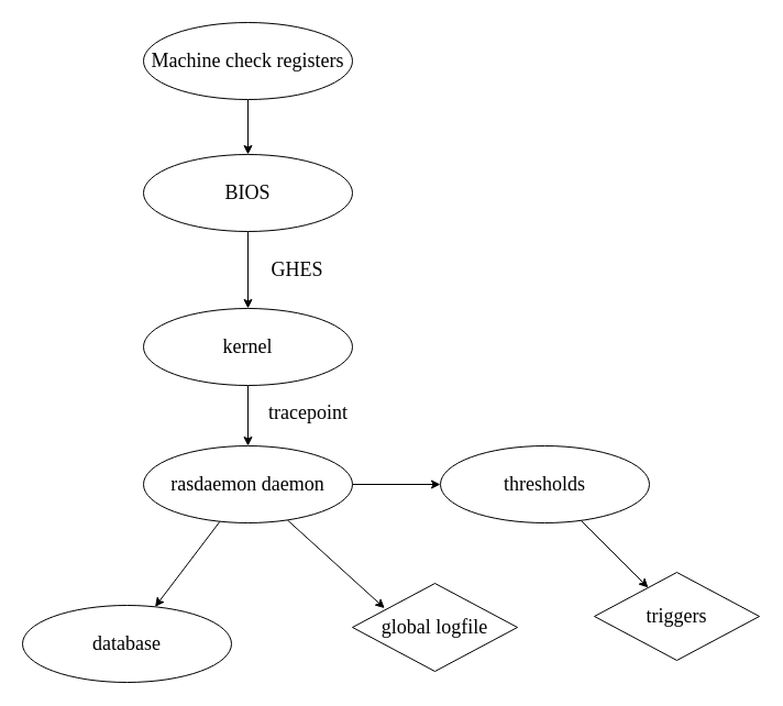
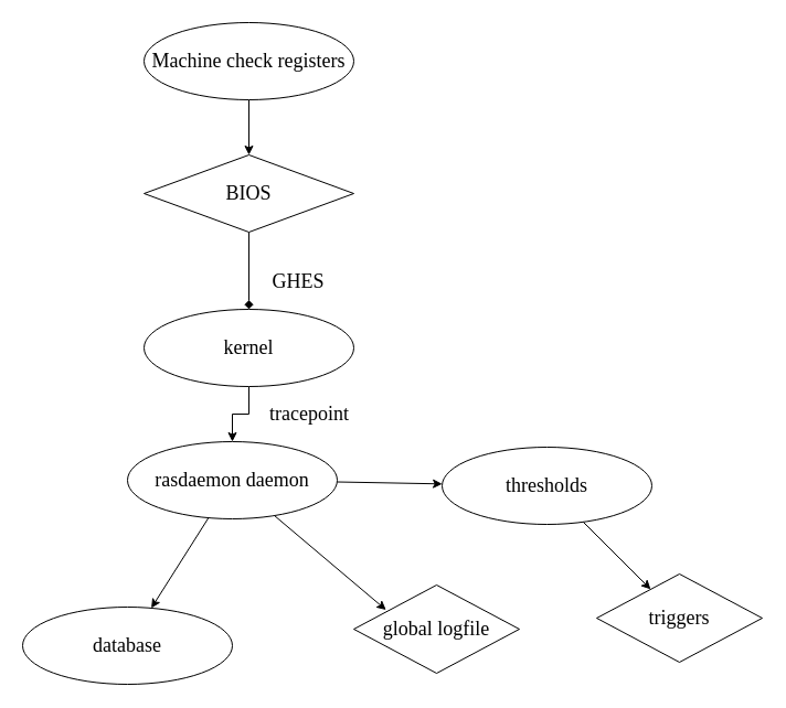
  <mxCell id="0" />
  <mxCell id="1" parent="0" />
  <mxCell id="2" value="" style="edgeStyle=orthogonalEdgeStyle;rounded=0;orthogonalLoop=1;jettySize=auto;html=1;fontFamily=Comic Sans MS;fontSize=18;" edge="1" parent="1" source="3" target="5"><mxGeometry relative="1" as="geometry" /></mxCell>
  <mxCell id="3" value="&lt;font style=&quot;font-size: 18px;&quot; face=&quot;Comic Sans MS&quot;&gt;Machine check registers&lt;/font&gt;" style="ellipse;whiteSpace=wrap;html=1;" vertex="1" parent="1"><mxGeometry x="130" y="20" width="190" height="70" as="geometry" /></mxCell>
- <mxCell id="4" value="" style="edgeStyle=orthogonalEdgeStyle;rounded=0;orthogonalLoop=1;jettySize=auto;html=1;fontFamily=Comic Sans MS;fontSize=18;" edge="1" parent="1" source="5" target="7"><mxGeometry relative="1" as="geometry" /></mxCell>
- <mxCell id="5" value="&lt;font style=&quot;font-size: 18px;&quot; face=&quot;Comic Sans MS&quot;&gt;BIOS&lt;/font&gt;" style="ellipse;whiteSpace=wrap;html=1;" vertex="1" parent="1"><mxGeometry x="130" y="140" width="190" height="70" as="geometry" /></mxCell>
+ <mxCell id="4" value="" style="edgeStyle=orthogonalEdgeStyle;rounded=0;orthogonalLoop=1;jettySize=auto;html=1;fontFamily=Comic Sans MS;fontSize=18;endArrow=diamond;" edge="1" parent="1" source="5" target="7"><mxGeometry relative="1" as="geometry" /></mxCell>
+ <mxCell id="5" value="&lt;font style=&quot;font-size: 18px;&quot; face=&quot;Comic Sans MS&quot;&gt;BIOS&lt;/font&gt;" style="rhombus;whiteSpace=wrap;html=1;" vertex="1" parent="1"><mxGeometry x="130" y="140" width="190" height="70" as="geometry" /></mxCell>
  <mxCell id="6" value="" style="edgeStyle=orthogonalEdgeStyle;rounded=0;orthogonalLoop=1;jettySize=auto;html=1;fontFamily=Comic Sans MS;fontSize=18;" edge="1" parent="1" source="7" target="12"><mxGeometry relative="1" as="geometry" /></mxCell>
  <mxCell id="7" value="&lt;font face=&quot;Comic Sans MS&quot;&gt;&lt;span style=&quot;font-size: 18px;&quot;&gt;kernel&lt;/span&gt;&lt;/font&gt;" style="ellipse;whiteSpace=wrap;html=1;" vertex="1" parent="1"><mxGeometry x="130" y="280" width="190" height="70" as="geometry" /></mxCell>
- <mxCell id="8" value="GHES" style="text;html=1;strokeColor=none;fillColor=none;align=center;verticalAlign=middle;whiteSpace=wrap;rounded=0;fontFamily=Comic Sans MS;fontSize=18;" vertex="1" parent="1"><mxGeometry x="240" y="230" width="60" height="30" as="geometry" /></mxCell>
+ <mxCell id="8" value="GHES" style="text;html=1;strokeColor=none;fillColor=none;align=center;verticalAlign=middle;whiteSpace=wrap;rounded=0;fontFamily=Comic Sans MS;fontSize=18;" vertex="1" parent="1"><mxGeometry x="240" y="240" width="60" height="30" as="geometry" /></mxCell>
  <mxCell id="9" value="" style="rounded=0;orthogonalLoop=1;jettySize=auto;html=1;fontFamily=Comic Sans MS;fontSize=18;" edge="1" parent="1" source="12" target="14"><mxGeometry relative="1" as="geometry" /></mxCell>
  <mxCell id="10" value="" style="edgeStyle=none;rounded=0;orthogonalLoop=1;jettySize=auto;html=1;fontFamily=Comic Sans MS;fontSize=18;" edge="1" parent="1" source="12"><mxGeometry relative="1" as="geometry"><mxPoint x="349.223" y="552.577" as="targetPoint" /></mxGeometry></mxCell>
  <mxCell id="11" value="" style="edgeStyle=none;rounded=0;orthogonalLoop=1;jettySize=auto;html=1;fontFamily=Comic Sans MS;fontSize=18;" edge="1" parent="1" source="12" target="16"><mxGeometry relative="1" as="geometry" /></mxCell>
- <mxCell id="12" value="&lt;font face=&quot;Comic Sans MS&quot;&gt;&lt;span style=&quot;font-size: 18px;&quot;&gt;rasdaemon daemon&lt;/span&gt;&lt;/font&gt;" style="ellipse;whiteSpace=wrap;html=1;" vertex="1" parent="1"><mxGeometry x="130" y="405" width="190" height="70" as="geometry" /></mxCell>
+ <mxCell id="12" value="&lt;font face=&quot;Comic Sans MS&quot;&gt;&lt;span style=&quot;font-size: 18px;&quot;&gt;rasdaemon daemon&lt;/span&gt;&lt;/font&gt;" style="ellipse;whiteSpace=wrap;html=1;" vertex="1" parent="1"><mxGeometry x="115" y="400" width="190" height="70" as="geometry" /></mxCell>
  <mxCell id="13" value="tracepoint" style="text;html=1;strokeColor=none;fillColor=none;align=center;verticalAlign=middle;whiteSpace=wrap;rounded=0;fontFamily=Comic Sans MS;fontSize=18;" vertex="1" parent="1"><mxGeometry x="240" y="360" width="80" height="30" as="geometry" /></mxCell>
  <mxCell id="14" value="&lt;font face=&quot;Comic Sans MS&quot;&gt;&lt;span style=&quot;font-size: 18px;&quot;&gt;database&lt;/span&gt;&lt;/font&gt;" style="ellipse;whiteSpace=wrap;html=1;" vertex="1" parent="1"><mxGeometry x="20" y="550" width="190" height="70" as="geometry" /></mxCell>
  <mxCell id="15" value="" style="edgeStyle=none;rounded=0;orthogonalLoop=1;jettySize=auto;html=1;fontFamily=Comic Sans MS;fontSize=18;" edge="1" parent="1" source="16" target="17"><mxGeometry relative="1" as="geometry" /></mxCell>
  <mxCell id="16" value="&lt;font face=&quot;Comic Sans MS&quot;&gt;&lt;span style=&quot;font-size: 18px;&quot;&gt;thresholds&lt;/span&gt;&lt;/font&gt;" style="ellipse;whiteSpace=wrap;html=1;" vertex="1" parent="1"><mxGeometry x="400" y="405" width="190" height="70" as="geometry" /></mxCell>
  <mxCell id="17" value="&lt;font style=&quot;font-size: 18px;&quot; face=&quot;Comic Sans MS&quot;&gt;triggers&lt;/font&gt;" style="rhombus;whiteSpace=wrap;html=1;" vertex="1" parent="1"><mxGeometry x="540" y="520" width="150" height="80" as="geometry" /></mxCell>
  <mxCell id="18" value="&lt;font style=&quot;font-size: 18px;&quot; face=&quot;Comic Sans MS&quot;&gt;global logfile&lt;/font&gt;" style="rhombus;whiteSpace=wrap;html=1;" vertex="1" parent="1"><mxGeometry x="320" y="530" width="150" height="80" as="geometry" /></mxCell>
